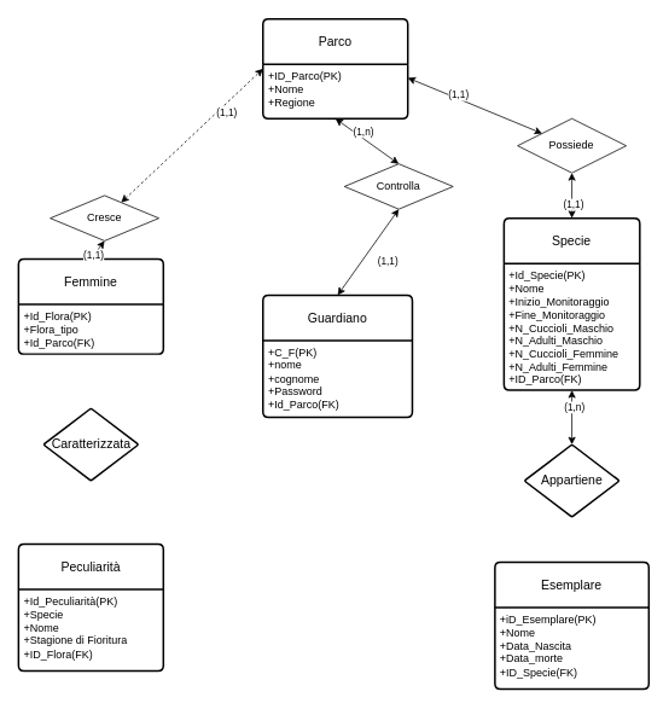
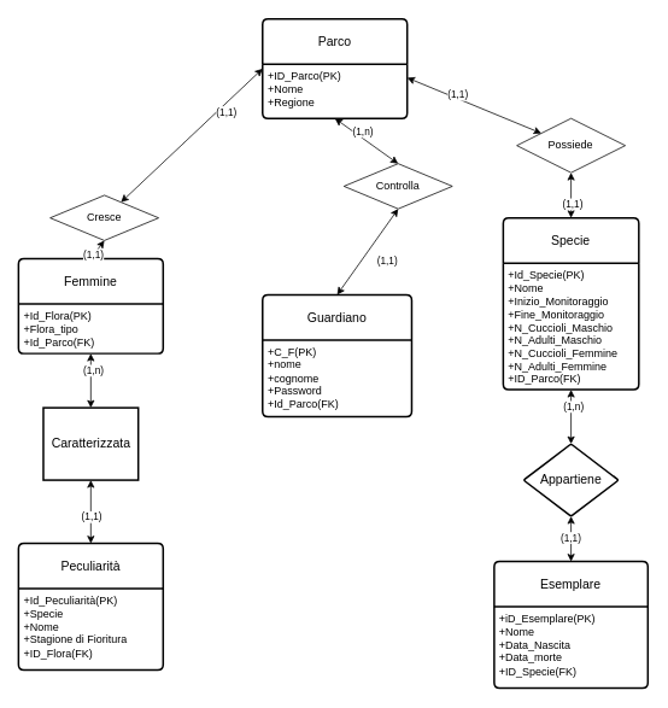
  <mxCell id="0" />
  <mxCell id="1" parent="0" />
  <mxCell id="2" value="Femmine" style="swimlane;childLayout=stackLayout;horizontal=1;startSize=50;horizontalStack=0;rounded=1;fontSize=14;fontStyle=0;strokeWidth=2;resizeParent=0;resizeLast=1;shadow=0;dashed=0;align=center;arcSize=4;whiteSpace=wrap;html=1;" parent="1" vertex="1"><mxGeometry x="20" y="285" width="160" height="105" as="geometry" /></mxCell>
  <mxCell id="3" value="+Id_Flora(PK)&lt;br&gt;+Flora_tipo&lt;br&gt;+Id_Parco(FK)" style="align=left;strokeColor=none;fillColor=none;spacingLeft=4;fontSize=12;verticalAlign=top;resizable=0;rotatable=0;part=1;html=1;" parent="2" vertex="1"><mxGeometry y="50" width="160" height="55" as="geometry" /></mxCell>
  <mxCell id="4" value="Parco" style="swimlane;childLayout=stackLayout;horizontal=1;startSize=50;horizontalStack=0;rounded=1;fontSize=14;fontStyle=0;strokeWidth=2;resizeParent=0;resizeLast=1;shadow=0;dashed=0;align=center;arcSize=4;whiteSpace=wrap;html=1;" parent="1" vertex="1"><mxGeometry x="290" y="20" width="160" height="110" as="geometry" /></mxCell>
  <mxCell id="5" value="+ID_Parco(PK)&lt;br&gt;+Nome&lt;br&gt;+Regione" style="align=left;strokeColor=none;fillColor=none;spacingLeft=4;fontSize=12;verticalAlign=top;resizable=0;rotatable=0;part=1;html=1;" parent="4" vertex="1"><mxGeometry y="50" width="160" height="60" as="geometry" /></mxCell>
- <mxCell id="6" value="" style="endArrow=classic;startArrow=classic;html=1;rounded=0;entryX=0;entryY=0.5;entryDx=0;entryDy=0;dashed=1;" parent="1" source="24" target="4" edge="1"><mxGeometry width="50" height="50" relative="1" as="geometry"><mxPoint x="165" y="160" as="sourcePoint" /><mxPoint x="355" y="210" as="targetPoint" /><Array as="points" /></mxGeometry></mxCell>
+ <mxCell id="6" value="" style="endArrow=classic;startArrow=classic;html=1;rounded=0;entryX=0;entryY=0.5;entryDx=0;entryDy=0;" parent="1" source="24" target="4" edge="1"><mxGeometry width="50" height="50" relative="1" as="geometry"><mxPoint x="165" y="160" as="sourcePoint" /><mxPoint x="355" y="210" as="targetPoint" /><Array as="points" /></mxGeometry></mxCell>
  <mxCell id="7" value="(1,1)" style="edgeLabel;html=1;align=center;verticalAlign=middle;resizable=0;points=[];" vertex="1" connectable="0" parent="6"><mxGeometry x="0.365" y="-1" relative="1" as="geometry"><mxPoint x="8" as="offset" /></mxGeometry></mxCell>
  <mxCell id="8" value="" style="endArrow=classic;startArrow=classic;html=1;rounded=0;exitX=0.5;exitY=0;exitDx=0;exitDy=0;entryX=0.5;entryY=1;entryDx=0;entryDy=0;" parent="1" source="2" target="24" edge="1"><mxGeometry width="50" height="50" relative="1" as="geometry"><mxPoint x="145" y="300" as="sourcePoint" /><mxPoint x="125" y="280" as="targetPoint" /></mxGeometry></mxCell>
  <mxCell id="9" value="(1,1)" style="edgeLabel;html=1;align=center;verticalAlign=middle;resizable=0;points=[];" vertex="1" connectable="0" parent="8"><mxGeometry x="-0.587" y="1" relative="1" as="geometry"><mxPoint as="offset" /></mxGeometry></mxCell>
  <mxCell id="10" value="Specie" style="swimlane;childLayout=stackLayout;horizontal=1;startSize=50;horizontalStack=0;rounded=1;fontSize=14;fontStyle=0;strokeWidth=2;resizeParent=0;resizeLast=1;shadow=0;dashed=0;align=center;arcSize=4;whiteSpace=wrap;html=1;" vertex="1" parent="1"><mxGeometry x="556.25" y="240" width="150" height="190" as="geometry"><mxRectangle x="620" y="560" width="80" height="50" as="alternateBounds" /></mxGeometry></mxCell>
  <mxCell id="11" value="+Id_Specie(PK)&lt;br&gt;+Nome&lt;br&gt;+Inizio_Monitoraggio&lt;br&gt;+Fine_Monitoraggio&lt;br&gt;+N_Cuccioli_Maschio&lt;br style=&quot;border-color: var(--border-color);&quot;&gt;+N_Adulti_Maschio&lt;br style=&quot;border-color: var(--border-color);&quot;&gt;+N_Cuccioli_Femmine&lt;br style=&quot;border-color: var(--border-color);&quot;&gt;+N_Adulti_Femmine&lt;br&gt;+ID_Parco(FK)" style="align=left;strokeColor=none;fillColor=none;spacingLeft=4;fontSize=12;verticalAlign=top;resizable=0;rotatable=0;part=1;html=1;" vertex="1" parent="10"><mxGeometry y="50" width="150" height="140" as="geometry" /></mxCell>
  <mxCell id="12" value="Appartiene" style="rhombus;whiteSpace=wrap;html=1;fontSize=14;fontStyle=0;startSize=50;rounded=1;strokeWidth=2;shadow=0;dashed=0;arcSize=4;" vertex="1" parent="1"><mxGeometry x="578.75" y="490" width="105" height="80" as="geometry" /></mxCell>
  <mxCell id="13" value="Esemplare" style="swimlane;childLayout=stackLayout;horizontal=1;startSize=50;horizontalStack=0;rounded=1;fontSize=14;fontStyle=0;strokeWidth=2;resizeParent=0;resizeLast=1;shadow=0;dashed=0;align=center;arcSize=4;whiteSpace=wrap;html=1;" vertex="1" parent="1"><mxGeometry x="546.25" y="620" width="170" height="140" as="geometry"><mxRectangle x="610" y="950" width="110" height="50" as="alternateBounds" /></mxGeometry></mxCell>
  <mxCell id="14" value="+iD_Esemplare(PK)&lt;br style=&quot;border-color: var(--border-color);&quot;&gt;+Nome&lt;br&gt;+Data_Nascita&lt;br&gt;+Data_morte&lt;br&gt;+ID_Specie(FK)" style="align=left;strokeColor=none;fillColor=none;spacingLeft=4;fontSize=12;verticalAlign=top;resizable=0;rotatable=0;part=1;html=1;" vertex="1" parent="13"><mxGeometry y="50" width="170" height="90" as="geometry" /></mxCell>
  <mxCell id="15" value="Possiede" style="shape=rhombus;perimeter=rhombusPerimeter;whiteSpace=wrap;html=1;align=center;" vertex="1" parent="1"><mxGeometry x="571.25" y="130" width="120" height="60" as="geometry" /></mxCell>
  <mxCell id="16" value="" style="endArrow=classic;startArrow=classic;html=1;rounded=0;entryX=0.5;entryY=1;entryDx=0;entryDy=0;exitX=0.5;exitY=0;exitDx=0;exitDy=0;" edge="1" parent="1" source="10" target="15"><mxGeometry width="50" height="50" relative="1" as="geometry"><mxPoint x="355" y="615" as="sourcePoint" /><mxPoint x="485" y="515" as="targetPoint" /></mxGeometry></mxCell>
  <mxCell id="17" value="(1,1)" style="edgeLabel;html=1;align=center;verticalAlign=middle;resizable=0;points=[];" vertex="1" connectable="0" parent="16"><mxGeometry x="-0.343" y="-1" relative="1" as="geometry"><mxPoint as="offset" /></mxGeometry></mxCell>
  <mxCell id="18" value="" style="endArrow=classic;startArrow=classic;html=1;rounded=0;entryX=0.5;entryY=1;entryDx=0;entryDy=0;exitX=0.5;exitY=0;exitDx=0;exitDy=0;" edge="1" parent="1" source="12" target="11"><mxGeometry width="50" height="50" relative="1" as="geometry"><mxPoint x="650" y="595" as="sourcePoint" /><mxPoint x="650" y="525" as="targetPoint" /></mxGeometry></mxCell>
  <mxCell id="19" value="(1,n)" style="edgeLabel;html=1;align=center;verticalAlign=middle;resizable=0;points=[];" vertex="1" connectable="0" parent="18"><mxGeometry x="0.385" y="-2" relative="1" as="geometry"><mxPoint as="offset" /></mxGeometry></mxCell>
+ <mxCell id="20" value="" style="endArrow=classic;startArrow=classic;html=1;rounded=0;entryX=0.5;entryY=0;entryDx=0;entryDy=0;exitX=0.5;exitY=1;exitDx=0;exitDy=0;" edge="1" parent="1" source="12" target="13"><mxGeometry width="50" height="50" relative="1" as="geometry"><mxPoint x="639.75" y="870" as="sourcePoint" /><mxPoint x="641" y="910" as="targetPoint" /></mxGeometry></mxCell>
+ <mxCell id="21" value="(1,1)" style="edgeLabel;html=1;align=center;verticalAlign=middle;resizable=0;points=[];" vertex="1" connectable="0" parent="20"><mxGeometry x="0.5" y="2" relative="1" as="geometry"><mxPoint x="-3" y="-15" as="offset" /></mxGeometry></mxCell>
  <mxCell id="22" value="Peculiarità" style="swimlane;childLayout=stackLayout;horizontal=1;startSize=50;horizontalStack=0;rounded=1;fontSize=14;fontStyle=0;strokeWidth=2;resizeParent=0;resizeLast=1;shadow=0;dashed=0;align=center;arcSize=4;whiteSpace=wrap;html=1;" vertex="1" parent="1"><mxGeometry x="20" y="600" width="160" height="140" as="geometry" /></mxCell>
  <mxCell id="23" value="+Id_Peculiarità(PK)&lt;br&gt;+Specie&lt;br&gt;+Nome&lt;br&gt;+Stagione di Fioritura&lt;br&gt;+ID_Flora(FK)" style="align=left;strokeColor=none;fillColor=none;spacingLeft=4;fontSize=12;verticalAlign=top;resizable=0;rotatable=0;part=1;html=1;" vertex="1" parent="22"><mxGeometry y="50" width="160" height="90" as="geometry" /></mxCell>
  <mxCell id="24" value="Cresce" style="shape=rhombus;perimeter=rhombusPerimeter;whiteSpace=wrap;html=1;align=center;" parent="1" vertex="1"><mxGeometry x="55" y="215" width="120" height="50" as="geometry" /></mxCell>
- <mxCell id="25" value="Caratterizzata" style="rhombus;whiteSpace=wrap;html=1;fontSize=14;fontStyle=0;startSize=50;rounded=1;strokeWidth=2;shadow=0;dashed=0;arcSize=4;" vertex="1" parent="1"><mxGeometry x="47.5" y="450" width="105" height="80" as="geometry" /></mxCell>
+ <mxCell id="25" value="Caratterizzata" style="whiteSpace=wrap;html=1;fontSize=14;fontStyle=0;startSize=50;strokeWidth=2;shadow=0;dashed=0;arcSize=4;rounded=0;" vertex="1" parent="1"><mxGeometry x="47.5" y="450" width="105" height="80" as="geometry" /></mxCell>
+ <mxCell id="26" value="" style="endArrow=classic;startArrow=classic;html=1;rounded=0;entryX=0.5;entryY=1;entryDx=0;entryDy=0;exitX=0.5;exitY=0;exitDx=0;exitDy=0;" edge="1" parent="1" source="25" target="3"><mxGeometry width="50" height="50" relative="1" as="geometry"><mxPoint x="99.5" y="490" as="sourcePoint" /><mxPoint x="99.5" y="430" as="targetPoint" /></mxGeometry></mxCell>
+ <mxCell id="27" value="(1,n)" style="edgeLabel;html=1;align=center;verticalAlign=middle;resizable=0;points=[];" vertex="1" connectable="0" parent="26"><mxGeometry x="0.385" y="-2" relative="1" as="geometry"><mxPoint as="offset" /></mxGeometry></mxCell>
+ <mxCell id="28" value="" style="endArrow=classic;startArrow=classic;html=1;rounded=0;entryX=0.5;entryY=0;entryDx=0;entryDy=0;exitX=0.5;exitY=1;exitDx=0;exitDy=0;" edge="1" parent="1" source="25" target="22"><mxGeometry width="50" height="50" relative="1" as="geometry"><mxPoint x="95" y="570" as="sourcePoint" /><mxPoint x="95" y="620" as="targetPoint" /></mxGeometry></mxCell>
+ <mxCell id="29" value="(1,1)" style="edgeLabel;html=1;align=center;verticalAlign=middle;resizable=0;points=[];" vertex="1" connectable="0" parent="28"><mxGeometry x="0.5" y="2" relative="1" as="geometry"><mxPoint x="-2" y="-13" as="offset" /></mxGeometry></mxCell>
  <mxCell id="30" value="" style="endArrow=classic;startArrow=classic;html=1;rounded=0;entryX=1;entryY=0.25;entryDx=0;entryDy=0;" edge="1" parent="1" source="15" target="5"><mxGeometry width="50" height="50" relative="1" as="geometry"><mxPoint x="140" y="157" as="sourcePoint" /><mxPoint x="300" y="90" as="targetPoint" /><Array as="points" /></mxGeometry></mxCell>
  <mxCell id="31" value="(1,1)" style="edgeLabel;html=1;align=center;verticalAlign=middle;resizable=0;points=[];" vertex="1" connectable="0" parent="30"><mxGeometry x="0.365" y="-1" relative="1" as="geometry"><mxPoint x="8" as="offset" /></mxGeometry></mxCell>
  <mxCell id="32" value="Guardiano" style="swimlane;childLayout=stackLayout;horizontal=1;startSize=50;horizontalStack=0;rounded=1;fontSize=14;fontStyle=0;strokeWidth=2;resizeParent=0;resizeLast=1;shadow=0;dashed=0;align=center;arcSize=4;whiteSpace=wrap;html=1;" vertex="1" parent="1"><mxGeometry x="290" y="325" width="165" height="135" as="geometry" /></mxCell>
  <mxCell id="33" value="+C_F(PK)&lt;br&gt;+nome&lt;br&gt;+cognome&lt;br&gt;+Password&lt;br&gt;+Id_Parco(FK)" style="align=left;strokeColor=none;fillColor=none;spacingLeft=4;fontSize=12;verticalAlign=top;resizable=0;rotatable=0;part=1;html=1;" vertex="1" parent="32"><mxGeometry y="50" width="165" height="85" as="geometry" /></mxCell>
  <mxCell id="34" value="Controlla" style="shape=rhombus;perimeter=rhombusPerimeter;whiteSpace=wrap;html=1;align=center;" vertex="1" parent="1"><mxGeometry x="380" y="180" width="120" height="50" as="geometry" /></mxCell>
  <mxCell id="35" value="" style="endArrow=classic;startArrow=classic;html=1;rounded=0;entryX=0.5;entryY=1;entryDx=0;entryDy=0;exitX=0.5;exitY=0;exitDx=0;exitDy=0;" edge="1" parent="1" source="34" target="5"><mxGeometry width="50" height="50" relative="1" as="geometry"><mxPoint x="140" y="157" as="sourcePoint" /><mxPoint x="300" y="90" as="targetPoint" /><Array as="points" /></mxGeometry></mxCell>
  <mxCell id="36" value="(1,n)" style="edgeLabel;html=1;align=center;verticalAlign=middle;resizable=0;points=[];" vertex="1" connectable="0" parent="35"><mxGeometry x="0.365" y="-1" relative="1" as="geometry"><mxPoint x="8" as="offset" /></mxGeometry></mxCell>
  <mxCell id="37" value="" style="endArrow=classic;startArrow=classic;html=1;rounded=0;entryX=0.5;entryY=1;entryDx=0;entryDy=0;exitX=0.5;exitY=0;exitDx=0;exitDy=0;" edge="1" parent="1" source="32" target="34"><mxGeometry width="50" height="50" relative="1" as="geometry"><mxPoint x="380" y="210" as="sourcePoint" /><mxPoint x="380" y="150" as="targetPoint" /><Array as="points" /></mxGeometry></mxCell>
  <mxCell id="38" value="(1,1)" style="edgeLabel;html=1;align=center;verticalAlign=middle;resizable=0;points=[];" vertex="1" connectable="0" parent="37"><mxGeometry x="0.365" y="-1" relative="1" as="geometry"><mxPoint x="8" y="26" as="offset" /></mxGeometry></mxCell>
